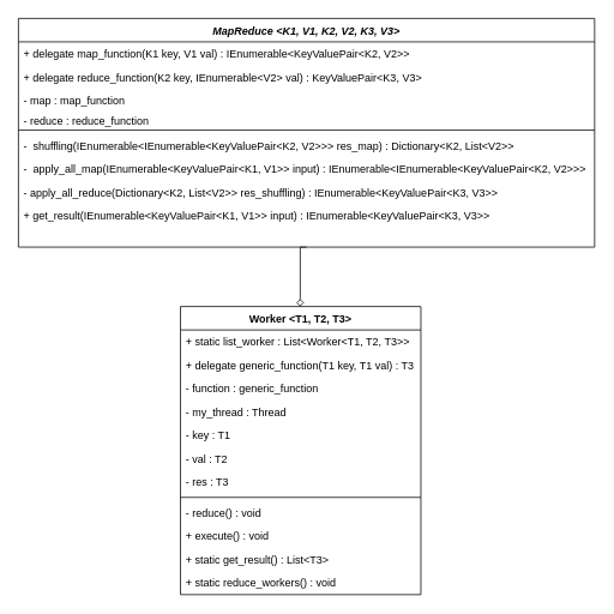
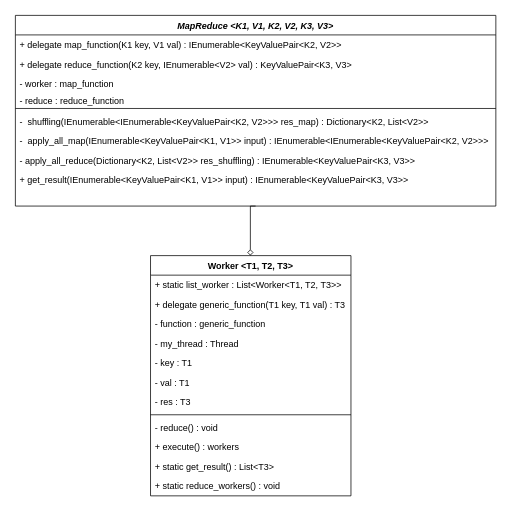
  <mxCell id="0" />
  <mxCell id="1" parent="0" />
  <mxCell id="2" value="MapReduce &lt;K1, V1, K2, V2, K3, V3&gt;" style="swimlane;fontStyle=3;align=center;verticalAlign=top;childLayout=stackLayout;horizontal=1;startSize=26;horizontalStack=0;resizeParent=1;resizeLast=0;collapsible=1;marginBottom=0;rounded=0;shadow=0;strokeWidth=1;" parent="1" vertex="1"><mxGeometry x="20" y="20" width="640" height="254" as="geometry"><mxRectangle x="230" y="140" width="160" height="26" as="alternateBounds" /></mxGeometry></mxCell>
  <mxCell id="3" value="+ delegate map_function(K1 key, V1 val) : IEnumerable&lt;KeyValuePair&lt;K2, V2&gt;&gt;" style="text;align=left;verticalAlign=top;spacingLeft=4;spacingRight=4;overflow=hidden;rotatable=0;points=[[0,0.5],[1,0.5]];portConstraint=eastwest;" parent="2" vertex="1"><mxGeometry y="26" width="640" height="26" as="geometry" /></mxCell>
  <mxCell id="4" value="+ delegate reduce_function(K2 key, IEnumerable&lt;V2&gt; val) : KeyValuePair&lt;K3, V3&gt;" style="text;align=left;verticalAlign=top;spacingLeft=4;spacingRight=4;overflow=hidden;rotatable=0;points=[[0,0.5],[1,0.5]];portConstraint=eastwest;rounded=0;shadow=0;html=0;" parent="2" vertex="1"><mxGeometry y="52" width="640" height="26" as="geometry" /></mxCell>
- <mxCell id="5" value="- map : map_function" style="text;align=left;verticalAlign=top;spacingLeft=4;spacingRight=4;overflow=hidden;rotatable=0;points=[[0,0.5],[1,0.5]];portConstraint=eastwest;rounded=0;shadow=0;html=0;" parent="2" vertex="1"><mxGeometry y="78" width="640" height="22" as="geometry" /></mxCell>
+ <mxCell id="5" value="- worker : map_function" style="text;align=left;verticalAlign=top;spacingLeft=4;spacingRight=4;overflow=hidden;rotatable=0;points=[[0,0.5],[1,0.5]];portConstraint=eastwest;rounded=0;shadow=0;html=0;" parent="2" vertex="1"><mxGeometry y="78" width="640" height="22" as="geometry" /></mxCell>
  <mxCell id="6" value="- reduce : reduce_function " style="text;align=left;verticalAlign=top;spacingLeft=4;spacingRight=4;overflow=hidden;rotatable=0;points=[[0,0.5],[1,0.5]];portConstraint=eastwest;rounded=0;shadow=0;html=0;" vertex="1" parent="2"><mxGeometry y="100" width="640" height="20" as="geometry" /></mxCell>
  <mxCell id="7" value="" style="line;html=1;strokeWidth=1;align=left;verticalAlign=middle;spacingTop=-1;spacingLeft=3;spacingRight=3;rotatable=0;labelPosition=right;points=[];portConstraint=eastwest;" parent="2" vertex="1"><mxGeometry y="120" width="640" height="8" as="geometry" /></mxCell>
  <mxCell id="8" value="-  shuffling(IEnumerable&lt;IEnumerable&lt;KeyValuePair&lt;K2, V2&gt;&gt;&gt; res_map) : Dictionary&lt;K2, List&lt;V2&gt;&gt;" style="text;align=left;verticalAlign=top;spacingLeft=4;spacingRight=4;overflow=hidden;rotatable=0;points=[[0,0.5],[1,0.5]];portConstraint=eastwest;" parent="2" vertex="1"><mxGeometry y="128" width="640" height="26" as="geometry" /></mxCell>
  <mxCell id="9" value="-  apply_all_map(IEnumerable&lt;KeyValuePair&lt;K1, V1&gt;&gt; input) : IEnumerable&lt;IEnumerable&lt;KeyValuePair&lt;K2, V2&gt;&gt;&gt;" style="text;align=left;verticalAlign=top;spacingLeft=4;spacingRight=4;overflow=hidden;rotatable=0;points=[[0,0.5],[1,0.5]];portConstraint=eastwest;" vertex="1" parent="2"><mxGeometry y="154" width="640" height="26" as="geometry" /></mxCell>
  <mxCell id="10" value="- apply_all_reduce(Dictionary&lt;K2, List&lt;V2&gt;&gt; res_shuffling) : IEnumerable&lt;KeyValuePair&lt;K3, V3&gt;&gt; " style="text;align=left;verticalAlign=top;spacingLeft=4;spacingRight=4;overflow=hidden;rotatable=0;points=[[0,0.5],[1,0.5]];portConstraint=eastwest;" vertex="1" parent="2"><mxGeometry y="180" width="640" height="26" as="geometry" /></mxCell>
  <mxCell id="11" value="+ get_result(IEnumerable&lt;KeyValuePair&lt;K1, V1&gt;&gt; input) : IEnumerable&lt;KeyValuePair&lt;K3, V3&gt;&gt; " style="text;align=left;verticalAlign=top;spacingLeft=4;spacingRight=4;overflow=hidden;rotatable=0;points=[[0,0.5],[1,0.5]];portConstraint=eastwest;" vertex="1" parent="2"><mxGeometry y="206" width="640" height="26" as="geometry" /></mxCell>
  <mxCell id="12" value="Worker &lt;T1, T2, T3&gt;" style="swimlane;fontStyle=1;align=center;verticalAlign=top;childLayout=stackLayout;horizontal=1;startSize=26;horizontalStack=0;resizeParent=1;resizeParentMax=0;resizeLast=0;collapsible=1;marginBottom=0;" vertex="1" parent="1"><mxGeometry x="200" y="340" width="267" height="320" as="geometry" /></mxCell>
  <mxCell id="13" value="+ static list_worker : List&lt;Worker&lt;T1, T2, T3&gt;&gt;" style="text;strokeColor=none;fillColor=none;align=left;verticalAlign=top;spacingLeft=4;spacingRight=4;overflow=hidden;rotatable=0;points=[[0,0.5],[1,0.5]];portConstraint=eastwest;" vertex="1" parent="12"><mxGeometry y="26" width="267" height="26" as="geometry" /></mxCell>
  <mxCell id="14" value="+ delegate generic_function(T1 key, T1 val) : T3" style="text;strokeColor=none;fillColor=none;align=left;verticalAlign=top;spacingLeft=4;spacingRight=4;overflow=hidden;rotatable=0;points=[[0,0.5],[1,0.5]];portConstraint=eastwest;" vertex="1" parent="12"><mxGeometry y="52" width="267" height="26" as="geometry" /></mxCell>
  <mxCell id="15" value="- function : generic_function " style="text;strokeColor=none;fillColor=none;align=left;verticalAlign=top;spacingLeft=4;spacingRight=4;overflow=hidden;rotatable=0;points=[[0,0.5],[1,0.5]];portConstraint=eastwest;" vertex="1" parent="12"><mxGeometry y="78" width="267" height="26" as="geometry" /></mxCell>
  <mxCell id="16" value="- my_thread : Thread " style="text;strokeColor=none;fillColor=none;align=left;verticalAlign=top;spacingLeft=4;spacingRight=4;overflow=hidden;rotatable=0;points=[[0,0.5],[1,0.5]];portConstraint=eastwest;" vertex="1" parent="12"><mxGeometry y="104" width="267" height="26" as="geometry" /></mxCell>
  <mxCell id="17" value="- key : T1 " style="text;strokeColor=none;fillColor=none;align=left;verticalAlign=top;spacingLeft=4;spacingRight=4;overflow=hidden;rotatable=0;points=[[0,0.5],[1,0.5]];portConstraint=eastwest;" vertex="1" parent="12"><mxGeometry y="130" width="267" height="26" as="geometry" /></mxCell>
- <mxCell id="18" value="- val : T2 " style="text;strokeColor=none;fillColor=none;align=left;verticalAlign=top;spacingLeft=4;spacingRight=4;overflow=hidden;rotatable=0;points=[[0,0.5],[1,0.5]];portConstraint=eastwest;" vertex="1" parent="12"><mxGeometry y="156" width="267" height="26" as="geometry" /></mxCell>
+ <mxCell id="18" value="- val : T1 " style="text;strokeColor=none;fillColor=none;align=left;verticalAlign=top;spacingLeft=4;spacingRight=4;overflow=hidden;rotatable=0;points=[[0,0.5],[1,0.5]];portConstraint=eastwest;" vertex="1" parent="12"><mxGeometry y="156" width="267" height="26" as="geometry" /></mxCell>
  <mxCell id="19" value="- res : T3 " style="text;strokeColor=none;fillColor=none;align=left;verticalAlign=top;spacingLeft=4;spacingRight=4;overflow=hidden;rotatable=0;points=[[0,0.5],[1,0.5]];portConstraint=eastwest;" vertex="1" parent="12"><mxGeometry y="182" width="267" height="26" as="geometry" /></mxCell>
  <mxCell id="20" value="" style="line;strokeWidth=1;fillColor=none;align=left;verticalAlign=middle;spacingTop=-1;spacingLeft=3;spacingRight=3;rotatable=0;labelPosition=right;points=[];portConstraint=eastwest;" vertex="1" parent="12"><mxGeometry y="208" width="267" height="8" as="geometry" /></mxCell>
  <mxCell id="21" value="- reduce() : void " style="text;strokeColor=none;fillColor=none;align=left;verticalAlign=top;spacingLeft=4;spacingRight=4;overflow=hidden;rotatable=0;points=[[0,0.5],[1,0.5]];portConstraint=eastwest;" vertex="1" parent="12"><mxGeometry y="216" width="267" height="26" as="geometry" /></mxCell>
- <mxCell id="22" value="+ execute() : void " style="text;strokeColor=none;fillColor=none;align=left;verticalAlign=top;spacingLeft=4;spacingRight=4;overflow=hidden;rotatable=0;points=[[0,0.5],[1,0.5]];portConstraint=eastwest;" vertex="1" parent="12"><mxGeometry y="242" width="267" height="26" as="geometry" /></mxCell>
+ <mxCell id="22" value="+ execute() : workers " style="text;strokeColor=none;fillColor=none;align=left;verticalAlign=top;spacingLeft=4;spacingRight=4;overflow=hidden;rotatable=0;points=[[0,0.5],[1,0.5]];portConstraint=eastwest;" vertex="1" parent="12"><mxGeometry y="242" width="267" height="26" as="geometry" /></mxCell>
  <mxCell id="23" value="+ static get_result() : List&lt;T3&gt;" style="text;strokeColor=none;fillColor=none;align=left;verticalAlign=top;spacingLeft=4;spacingRight=4;overflow=hidden;rotatable=0;points=[[0,0.5],[1,0.5]];portConstraint=eastwest;" vertex="1" parent="12"><mxGeometry y="268" width="267" height="26" as="geometry" /></mxCell>
  <mxCell id="24" value="+ static reduce_workers() : void" style="text;strokeColor=none;fillColor=none;align=left;verticalAlign=top;spacingLeft=4;spacingRight=4;overflow=hidden;rotatable=0;points=[[0,0.5],[1,0.5]];portConstraint=eastwest;" vertex="1" parent="12"><mxGeometry y="294" width="267" height="26" as="geometry" /></mxCell>
  <mxCell id="25" style="edgeStyle=orthogonalEdgeStyle;rounded=0;orthogonalLoop=1;jettySize=auto;html=1;endArrow=diamond;endFill=0;exitX=0.5;exitY=1;exitDx=0;exitDy=0;" edge="1" parent="1" source="2" target="12"><mxGeometry relative="1" as="geometry"><mxPoint x="320" y="280" as="sourcePoint" /><Array as="points"><mxPoint x="333" y="274" /></Array></mxGeometry></mxCell>
